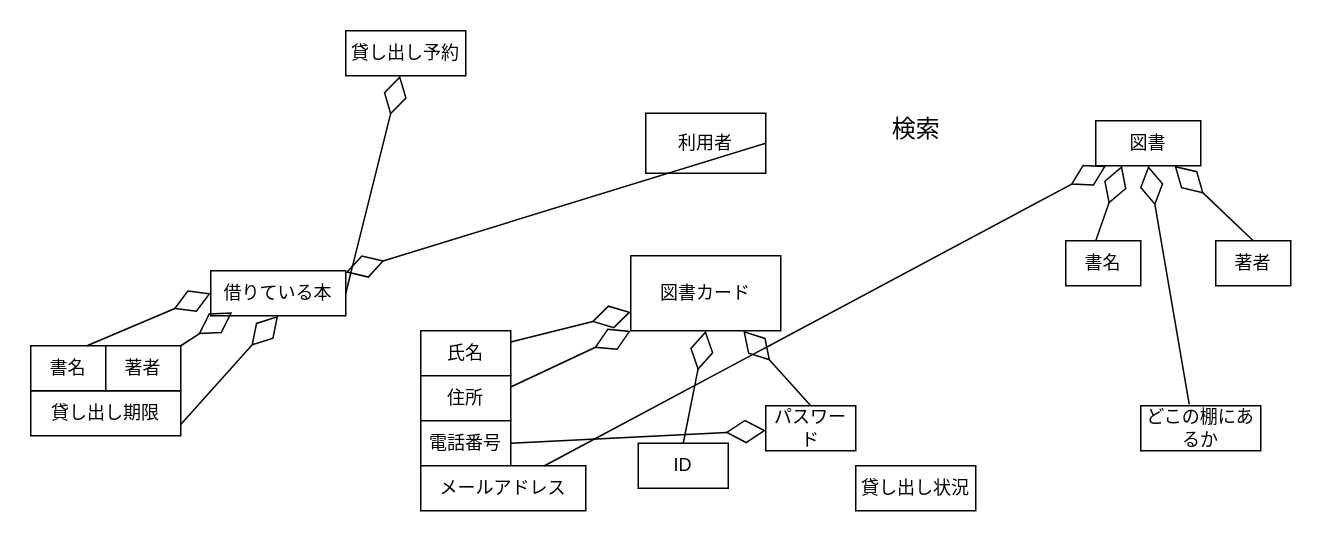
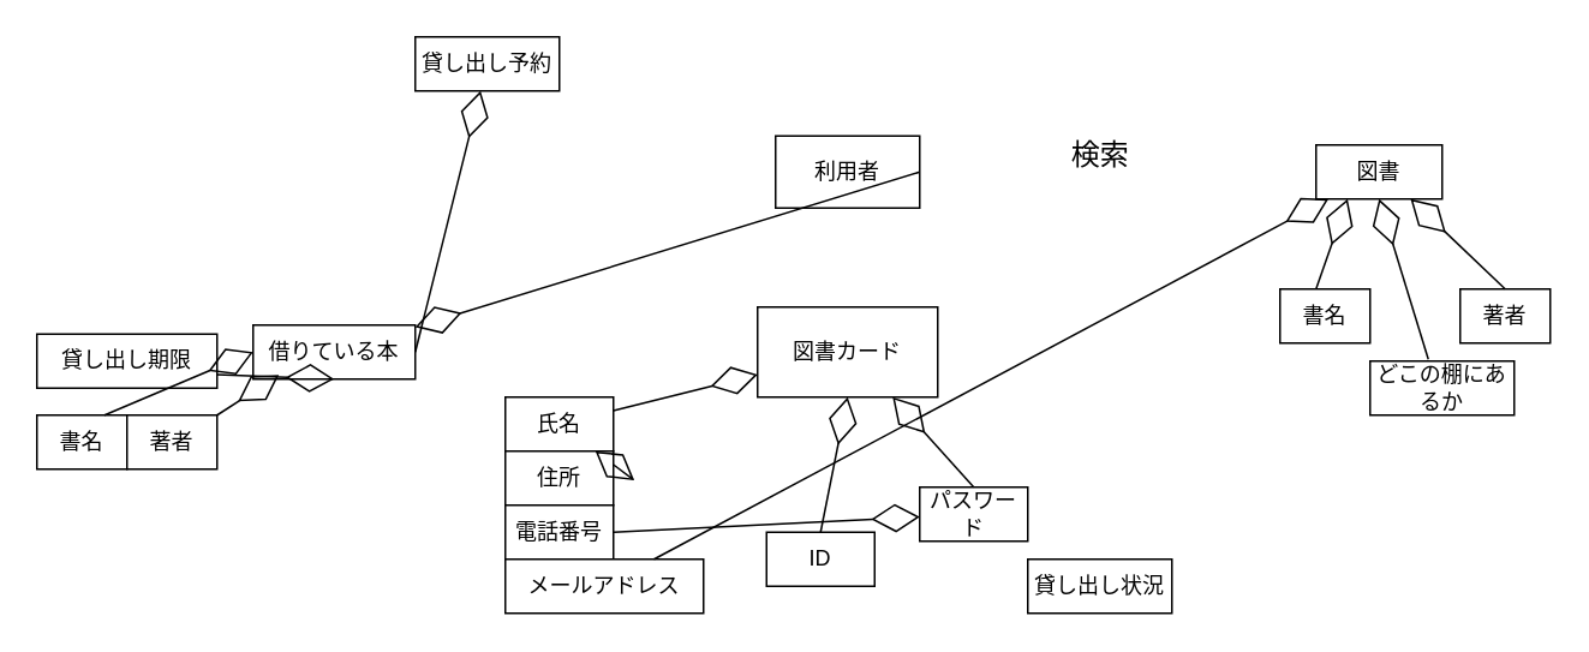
  <mxCell id="0" />
  <mxCell id="1" parent="0" />
  <mxCell id="2" value="利用者" style="rounded=0;whiteSpace=wrap;html=1;" parent="1" vertex="1"><mxGeometry x="430" y="75" width="80" height="40" as="geometry" /></mxCell>
  <mxCell id="3" value="図書カード" style="rounded=0;whiteSpace=wrap;html=1;" parent="1" vertex="1"><mxGeometry x="420" y="170" width="100" height="50" as="geometry" /></mxCell>
  <mxCell id="4" value="ID" style="rounded=0;whiteSpace=wrap;html=1;" parent="1" vertex="1"><mxGeometry x="425" y="295" width="60" height="30" as="geometry" /></mxCell>
  <mxCell id="5" value="" style="endArrow=diamondThin;endFill=0;endSize=24;html=1;rounded=0;fontSize=12;curved=1;exitX=0.5;exitY=0;exitDx=0;exitDy=0;entryX=0.5;entryY=1;entryDx=0;entryDy=0;" parent="1" source="4" target="3" edge="1"><mxGeometry width="160" relative="1" as="geometry"><mxPoint x="440" y="240" as="sourcePoint" /><mxPoint x="600" y="240" as="targetPoint" /></mxGeometry></mxCell>
  <mxCell id="6" value="氏名" style="rounded=0;whiteSpace=wrap;html=1;" parent="1" vertex="1"><mxGeometry x="280" y="220" width="60" height="30" as="geometry" /></mxCell>
  <mxCell id="7" value="住所" style="rounded=0;whiteSpace=wrap;html=1;" parent="1" vertex="1"><mxGeometry x="280" y="250" width="60" height="30" as="geometry" /></mxCell>
  <mxCell id="8" value="電話番号" style="rounded=0;whiteSpace=wrap;html=1;" parent="1" vertex="1"><mxGeometry x="280" y="280" width="60" height="30" as="geometry" /></mxCell>
  <mxCell id="9" value="メールアドレス" style="rounded=0;whiteSpace=wrap;html=1;" parent="1" vertex="1"><mxGeometry x="280" y="310" width="110" height="30" as="geometry" /></mxCell>
  <mxCell id="10" value="パスワード" style="rounded=0;whiteSpace=wrap;html=1;" parent="1" vertex="1"><mxGeometry x="510" y="270" width="60" height="30" as="geometry" /></mxCell>
  <mxCell id="11" value="貸し出し予約" style="whiteSpace=wrap;html=1;" parent="1" vertex="1"><mxGeometry x="230" y="20" width="80" height="30" as="geometry" /></mxCell>
- <mxCell id="12" value="貸し出し期限" style="whiteSpace=wrap;html=1;" parent="1" vertex="1"><mxGeometry x="20" y="260" width="100" height="30" as="geometry" /></mxCell>
+ <mxCell id="12" value="貸し出し期限" style="whiteSpace=wrap;html=1;" parent="1" vertex="1"><mxGeometry x="20" y="185" width="100" height="30" as="geometry" /></mxCell>
  <mxCell id="13" value="貸し出し状況" style="whiteSpace=wrap;html=1;" parent="1" vertex="1"><mxGeometry x="570" y="310" width="80" height="30" as="geometry" /></mxCell>
- <mxCell id="14" value="どこの棚にあるか" style="whiteSpace=wrap;html=1;" parent="1" vertex="1"><mxGeometry x="760" y="270" width="80" height="30" as="geometry" /></mxCell>
+ <mxCell id="14" value="どこの棚にあるか" style="whiteSpace=wrap;html=1;" parent="1" vertex="1"><mxGeometry x="760" y="200" width="80" height="30" as="geometry" /></mxCell>
  <mxCell id="15" value="図書" style="whiteSpace=wrap;html=1;" parent="1" vertex="1"><mxGeometry x="730" width="70" height="30" as="geometry" y="80" /></mxCell>
  <mxCell id="16" value="" style="endArrow=diamondThin;endFill=0;endSize=24;html=1;rounded=0;fontSize=12;curved=1;exitX=1;exitY=0.5;exitDx=0;exitDy=0;" parent="1" source="2" target="28" edge="1"><mxGeometry width="160" relative="1" as="geometry"><mxPoint x="530" y="94.5" as="sourcePoint" /><mxPoint x="690" y="94.5" as="targetPoint" /></mxGeometry></mxCell>
  <mxCell id="17" value="検索" style="text;html=1;align=center;verticalAlign=middle;resizable=0;points=[];autosize=1;strokeColor=none;fillColor=none;fontSize=16;" parent="1" vertex="1"><mxGeometry x="580" y="70" width="60" height="30" as="geometry" /></mxCell>
  <mxCell id="18" value="書名" style="whiteSpace=wrap;html=1;" parent="1" vertex="1"><mxGeometry x="710" y="160" width="50" height="30" as="geometry" /></mxCell>
  <mxCell id="19" value="著者" style="whiteSpace=wrap;html=1;" parent="1" vertex="1"><mxGeometry x="810" y="160" width="50" height="30" as="geometry" /></mxCell>
  <mxCell id="20" value="" style="endArrow=diamondThin;endFill=0;endSize=24;html=1;rounded=0;fontSize=12;curved=1;entryX=0.25;entryY=1;entryDx=0;entryDy=0;exitX=0.4;exitY=0;exitDx=0;exitDy=0;exitPerimeter=0;" parent="1" source="18" target="15" edge="1"><mxGeometry width="160" relative="1" as="geometry"><mxPoint x="760" y="160" as="sourcePoint" /><mxPoint x="915" y="200" as="targetPoint" /></mxGeometry></mxCell>
  <mxCell id="21" value="" style="endArrow=diamondThin;endFill=0;endSize=24;html=1;rounded=0;fontSize=12;curved=1;entryX=0.75;entryY=1;entryDx=0;entryDy=0;exitX=0.5;exitY=0;exitDx=0;exitDy=0;" parent="1" source="19" target="15" edge="1"><mxGeometry width="160" relative="1" as="geometry"><mxPoint x="700" y="270" as="sourcePoint" /><mxPoint x="860" y="270" as="targetPoint" /></mxGeometry></mxCell>
  <mxCell id="22" value="" style="endArrow=diamondThin;endFill=0;endSize=24;html=1;rounded=0;fontSize=12;curved=1;entryX=0;entryY=0.75;entryDx=0;entryDy=0;exitX=1;exitY=0.25;exitDx=0;exitDy=0;" parent="1" source="6" target="3" edge="1"><mxGeometry width="160" relative="1" as="geometry"><mxPoint x="340" y="160" as="sourcePoint" /><mxPoint x="430" y="270" as="targetPoint" /></mxGeometry></mxCell>
- <mxCell id="23" value="" style="endArrow=diamondThin;endFill=0;endSize=24;html=1;rounded=0;fontSize=12;curved=1;entryX=0;entryY=1;entryDx=0;entryDy=0;exitX=1;exitY=0.25;exitDx=0;exitDy=0;" parent="1" source="7" target="3" edge="1"><mxGeometry width="160" relative="1" as="geometry"><mxPoint x="270" y="270" as="sourcePoint" /><mxPoint x="430" y="270" as="targetPoint" /></mxGeometry></mxCell>
+ <mxCell id="23" value="" style="endArrow=diamondThin;endFill=0;endSize=24;html=1;rounded=0;fontSize=12;curved=1;exitX=1;exitY=0.25;exitDx=0;exitDy=0;" parent="1" source="7" target="6" edge="1"><mxGeometry width="160" relative="1" as="geometry"><mxPoint x="270" y="270" as="sourcePoint" /><mxPoint x="430" y="270" as="targetPoint" /></mxGeometry></mxCell>
  <mxCell id="24" value="" style="endArrow=diamondThin;endFill=0;endSize=24;html=1;rounded=0;fontSize=12;curved=1;exitX=1;exitY=0.5;exitDx=0;exitDy=0;" parent="1" source="8" target="10" edge="1"><mxGeometry width="160" relative="1" as="geometry"><mxPoint x="270" y="270" as="sourcePoint" /><mxPoint x="430" y="270" as="targetPoint" /></mxGeometry></mxCell>
  <mxCell id="25" value="" style="endArrow=diamondThin;endFill=0;endSize=24;html=1;rounded=0;fontSize=12;curved=1;entryX=0.5;entryY=1;entryDx=0;entryDy=0;exitX=0.404;exitY=-0.033;exitDx=0;exitDy=0;exitPerimeter=0;" parent="1" source="14" target="15" edge="1"><mxGeometry width="160" relative="1" as="geometry"><mxPoint x="600" y="270" as="sourcePoint" /><mxPoint x="760" y="270" as="targetPoint" /></mxGeometry></mxCell>
  <mxCell id="26" value="" style="endArrow=diamondThin;endFill=0;endSize=24;html=1;rounded=0;fontSize=12;curved=1;entryX=0.75;entryY=1;entryDx=0;entryDy=0;exitX=0.5;exitY=0;exitDx=0;exitDy=0;" parent="1" source="10" target="3" edge="1"><mxGeometry width="160" relative="1" as="geometry"><mxPoint x="600" y="270" as="sourcePoint" /><mxPoint x="760" y="270" as="targetPoint" /></mxGeometry></mxCell>
  <mxCell id="27" value="" style="endArrow=diamondThin;endFill=0;endSize=24;html=1;rounded=0;fontSize=12;curved=1;exitX=0.75;exitY=0;exitDx=0;exitDy=0;" parent="1" source="9" target="15" edge="1"><mxGeometry width="160" relative="1" as="geometry"><mxPoint x="350" y="270" as="sourcePoint" /><mxPoint x="510" y="270" as="targetPoint" /></mxGeometry></mxCell>
  <mxCell id="28" value="借りている本" style="whiteSpace=wrap;html=1;" parent="1" vertex="1"><mxGeometry x="140" y="180" width="90" height="30" as="geometry" /></mxCell>
  <mxCell id="29" value="" style="endArrow=diamondThin;endFill=0;endSize=24;html=1;rounded=0;fontSize=12;curved=1;exitX=1;exitY=0.5;exitDx=0;exitDy=0;" parent="1" source="28" target="11" edge="1"><mxGeometry width="160" relative="1" as="geometry"><mxPoint x="150" y="150" as="sourcePoint" /><mxPoint x="310" y="150" as="targetPoint" /></mxGeometry></mxCell>
  <mxCell id="30" value="書名" style="whiteSpace=wrap;html=1;" parent="1" vertex="1"><mxGeometry x="20" y="230" width="50" height="30" as="geometry" /></mxCell>
  <mxCell id="31" value="著者" style="whiteSpace=wrap;html=1;" parent="1" vertex="1"><mxGeometry x="70" y="230" width="50" height="30" as="geometry" /></mxCell>
  <mxCell id="32" value="" style="endArrow=diamondThin;endFill=0;endSize=24;html=1;rounded=0;fontSize=12;curved=1;exitX=1;exitY=0;exitDx=0;exitDy=0;entryX=0.159;entryY=0.922;entryDx=0;entryDy=0;entryPerimeter=0;" parent="1" source="31" target="28" edge="1"><mxGeometry width="160" relative="1" as="geometry"><mxPoint x="140" y="150" as="sourcePoint" /><mxPoint x="300" y="150" as="targetPoint" /></mxGeometry></mxCell>
  <mxCell id="33" value="" style="endArrow=diamondThin;endFill=0;endSize=24;html=1;rounded=0;fontSize=12;curved=1;exitX=0.75;exitY=0;exitDx=0;exitDy=0;entryX=0;entryY=0.5;entryDx=0;entryDy=0;" parent="1" source="30" target="28" edge="1"><mxGeometry width="160" relative="1" as="geometry"><mxPoint x="140" y="150" as="sourcePoint" /><mxPoint x="300" y="150" as="targetPoint" /></mxGeometry></mxCell>
  <mxCell id="34" value="" style="endArrow=diamondThin;endFill=0;endSize=24;html=1;rounded=0;fontSize=12;curved=1;exitX=1;exitY=0.75;exitDx=0;exitDy=0;entryX=0.5;entryY=1;entryDx=0;entryDy=0;" parent="1" source="12" target="28" edge="1"><mxGeometry width="160" relative="1" as="geometry"><mxPoint x="140" y="150" as="sourcePoint" /><mxPoint x="300" y="150" as="targetPoint" /></mxGeometry></mxCell>
